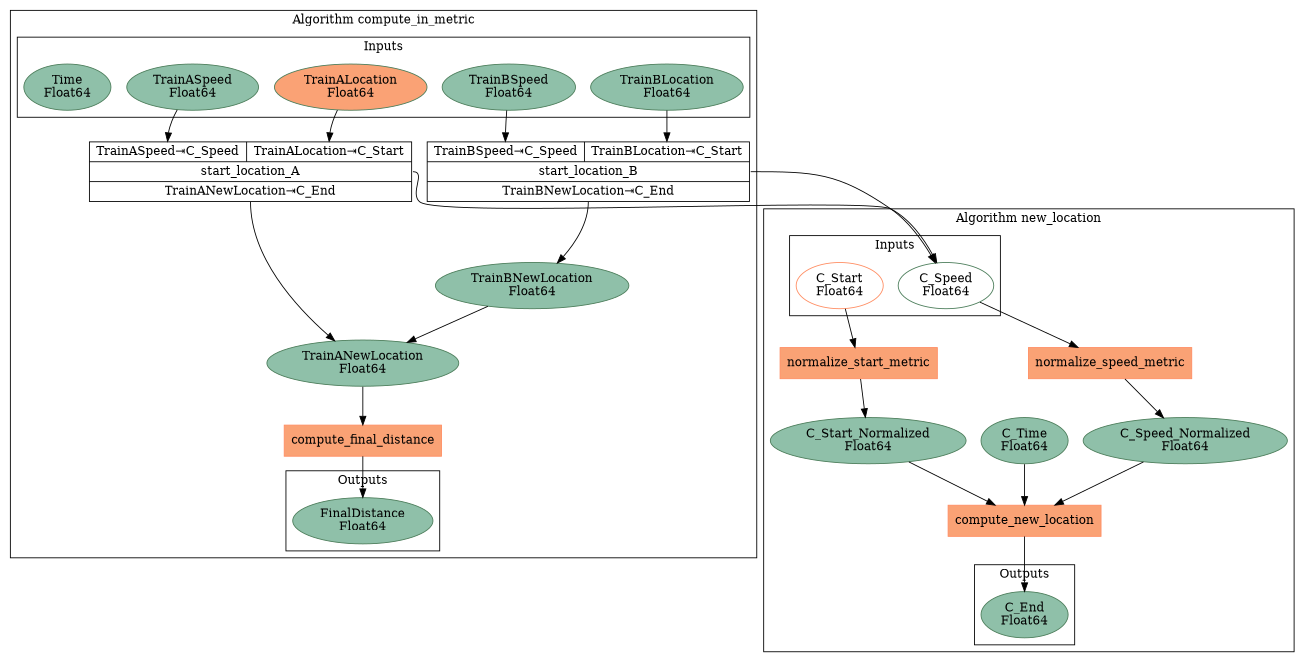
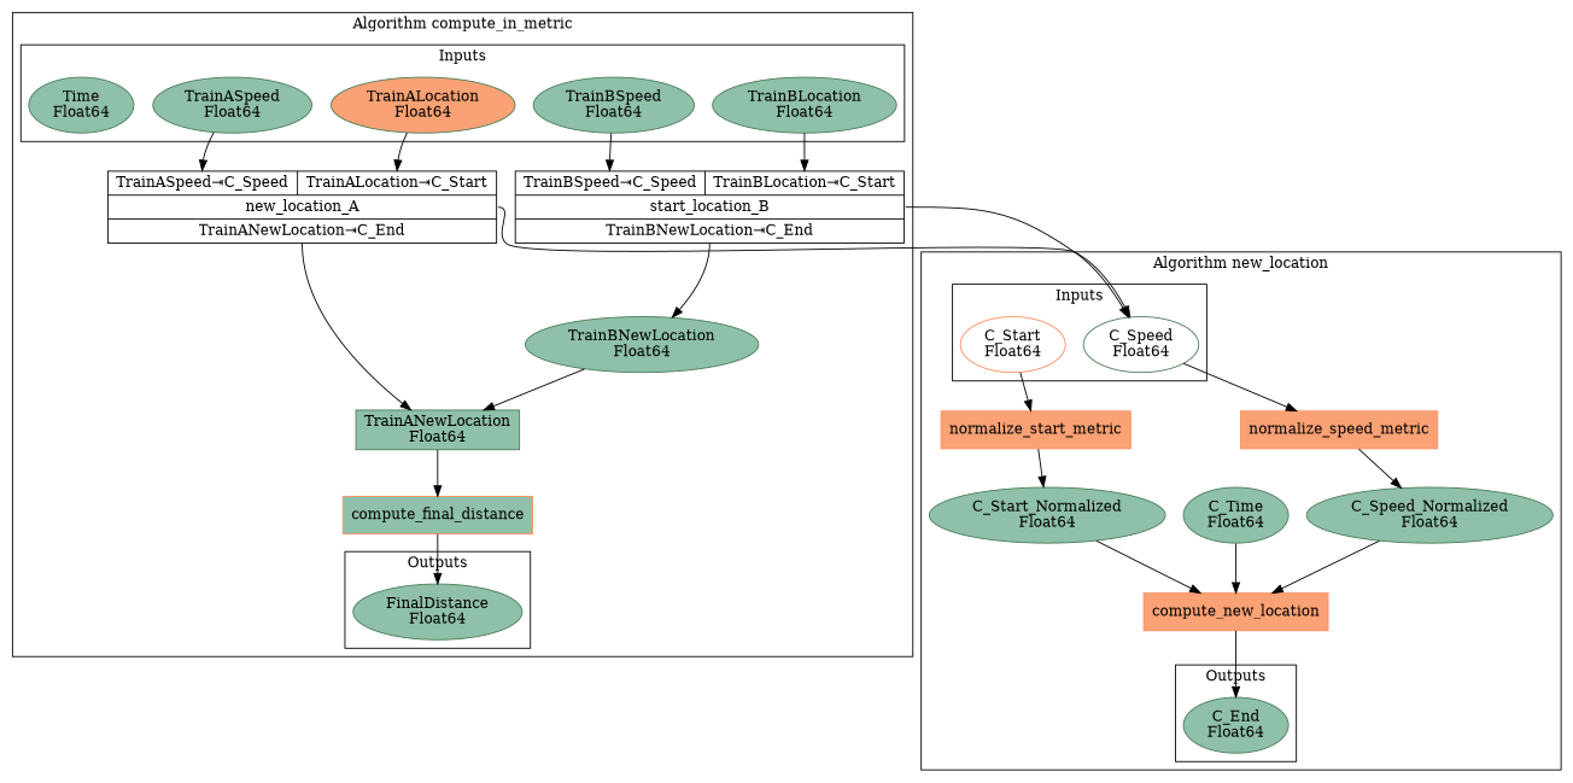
  digraph {
    compound=true
    node [color="#4a7c59" fillcolor="#8fc0a9" shape=ellipse style=filled]
    n1 [fillcolor="#faa275" label="TrainALocation\nFloat64"]
    n2 [label="TrainASpeed\nFloat64"]
    n3 [label="TrainBLocation\nFloat64"]
    n4 [label="TrainBSpeed\nFloat64"]
    n5 [label="Time\nFloat64"]
    n6 [label="FinalDistance\nFloat64"]
-   n7 [label="{{<provider_1__invokeIn_9>TrainASpeed⇥C_Speed|<provider_1__invokeIn_10>TrainALocation⇥C_Start}|<body>start_location_A|{<provider_1__invokeOut_11>TrainANewLocation⇥C_End}}" shape=record color="" fillcolor="" style=""]
-   n8 [label="TrainANewLocation\nFloat64"]
+   n7 [label="{{<provider_1__invokeIn_9>TrainASpeed⇥C_Speed|<provider_1__invokeIn_10>TrainALocation⇥C_Start}|<body>new_location_A|{<provider_1__invokeOut_11>TrainANewLocation⇥C_End}}" shape=record color="" fillcolor="" style=""]
+   n8 [label="TrainANewLocation\nFloat64" shape=box]
    n9 [label="{{<provider_1__invokeIn_9>TrainBSpeed⇥C_Speed|<provider_1__invokeIn_10>TrainBLocation⇥C_Start}|<body>start_location_B|{<provider_1__invokeOut_11>TrainBNewLocation⇥C_End}}" shape=record color="" fillcolor="" style=""]
    n10 [label="TrainBNewLocation\nFloat64"]
-   n11 [color="#ff8c61" fillcolor="#faa275" label=compute_final_distance shape=rectangle]
+   n11 [color="#ff8c61" label=compute_final_distance shape=rectangle]
    n12 [label="C_Speed\nFloat64" style=""]
    n13 [color="#ff8c61" label="C_Start\nFloat64" style=""]
    n14 [label="C_End\nFloat64"]
    n15 [label="C_Start_Normalized\nFloat64"]
    n16 [label="C_Speed_Normalized\nFloat64"]
    n17 [color="#ff8c61" fillcolor="#faa275" label=compute_new_location shape=rectangle]
    n18 [label="C_Time\nFloat64"]
    n19 [color="#ff8c61" fillcolor="#faa275" label=normalize_speed_metric shape=rectangle]
    n20 [color="#ff8c61" fillcolor="#faa275" label=normalize_start_metric shape=rectangle]
    subgraph cluster_1 {
      label="Algorithm compute_in_metric"
      n7
      n8
      n9
      n10
      n11
      subgraph cluster_2 {
        label=Inputs
        n1
        n2
        n3
        n4
        n5
      }
      subgraph cluster_3 {
        label=Outputs
        n6
      }
    }
    subgraph cluster_4 {
      label="Algorithm new_location"
      n15
      n16
      n17
      n18
      n19
      n20
      subgraph cluster_5 {
        label=Inputs
        n12
        n13
      }
      subgraph cluster_6 {
        label=Outputs
        n14
      }
    }
    n1 -> n7 [headport=provider_1__invokeIn_10]
    n2 -> n7 [headport=provider_1__invokeIn_9]
    n3 -> n9 [headport=provider_1__invokeIn_10]
    n4 -> n9 [headport=provider_1__invokeIn_9]
    n7 -> n8 [tailport=provider_1__invokeOut_11]
    n7 -> n12 [tailport=body]
    n8 -> n11
    n9 -> n10 [tailport=provider_1__invokeOut_11]
    n9 -> n12 [tailport=body]
    n10 -> n8
    n11 -> n6
    n12 -> n19
    n13 -> n20
    n15 -> n17
    n16 -> n17
    n17 -> n14
    n18 -> n17
    n19 -> n16
    n20 -> n15
  }
